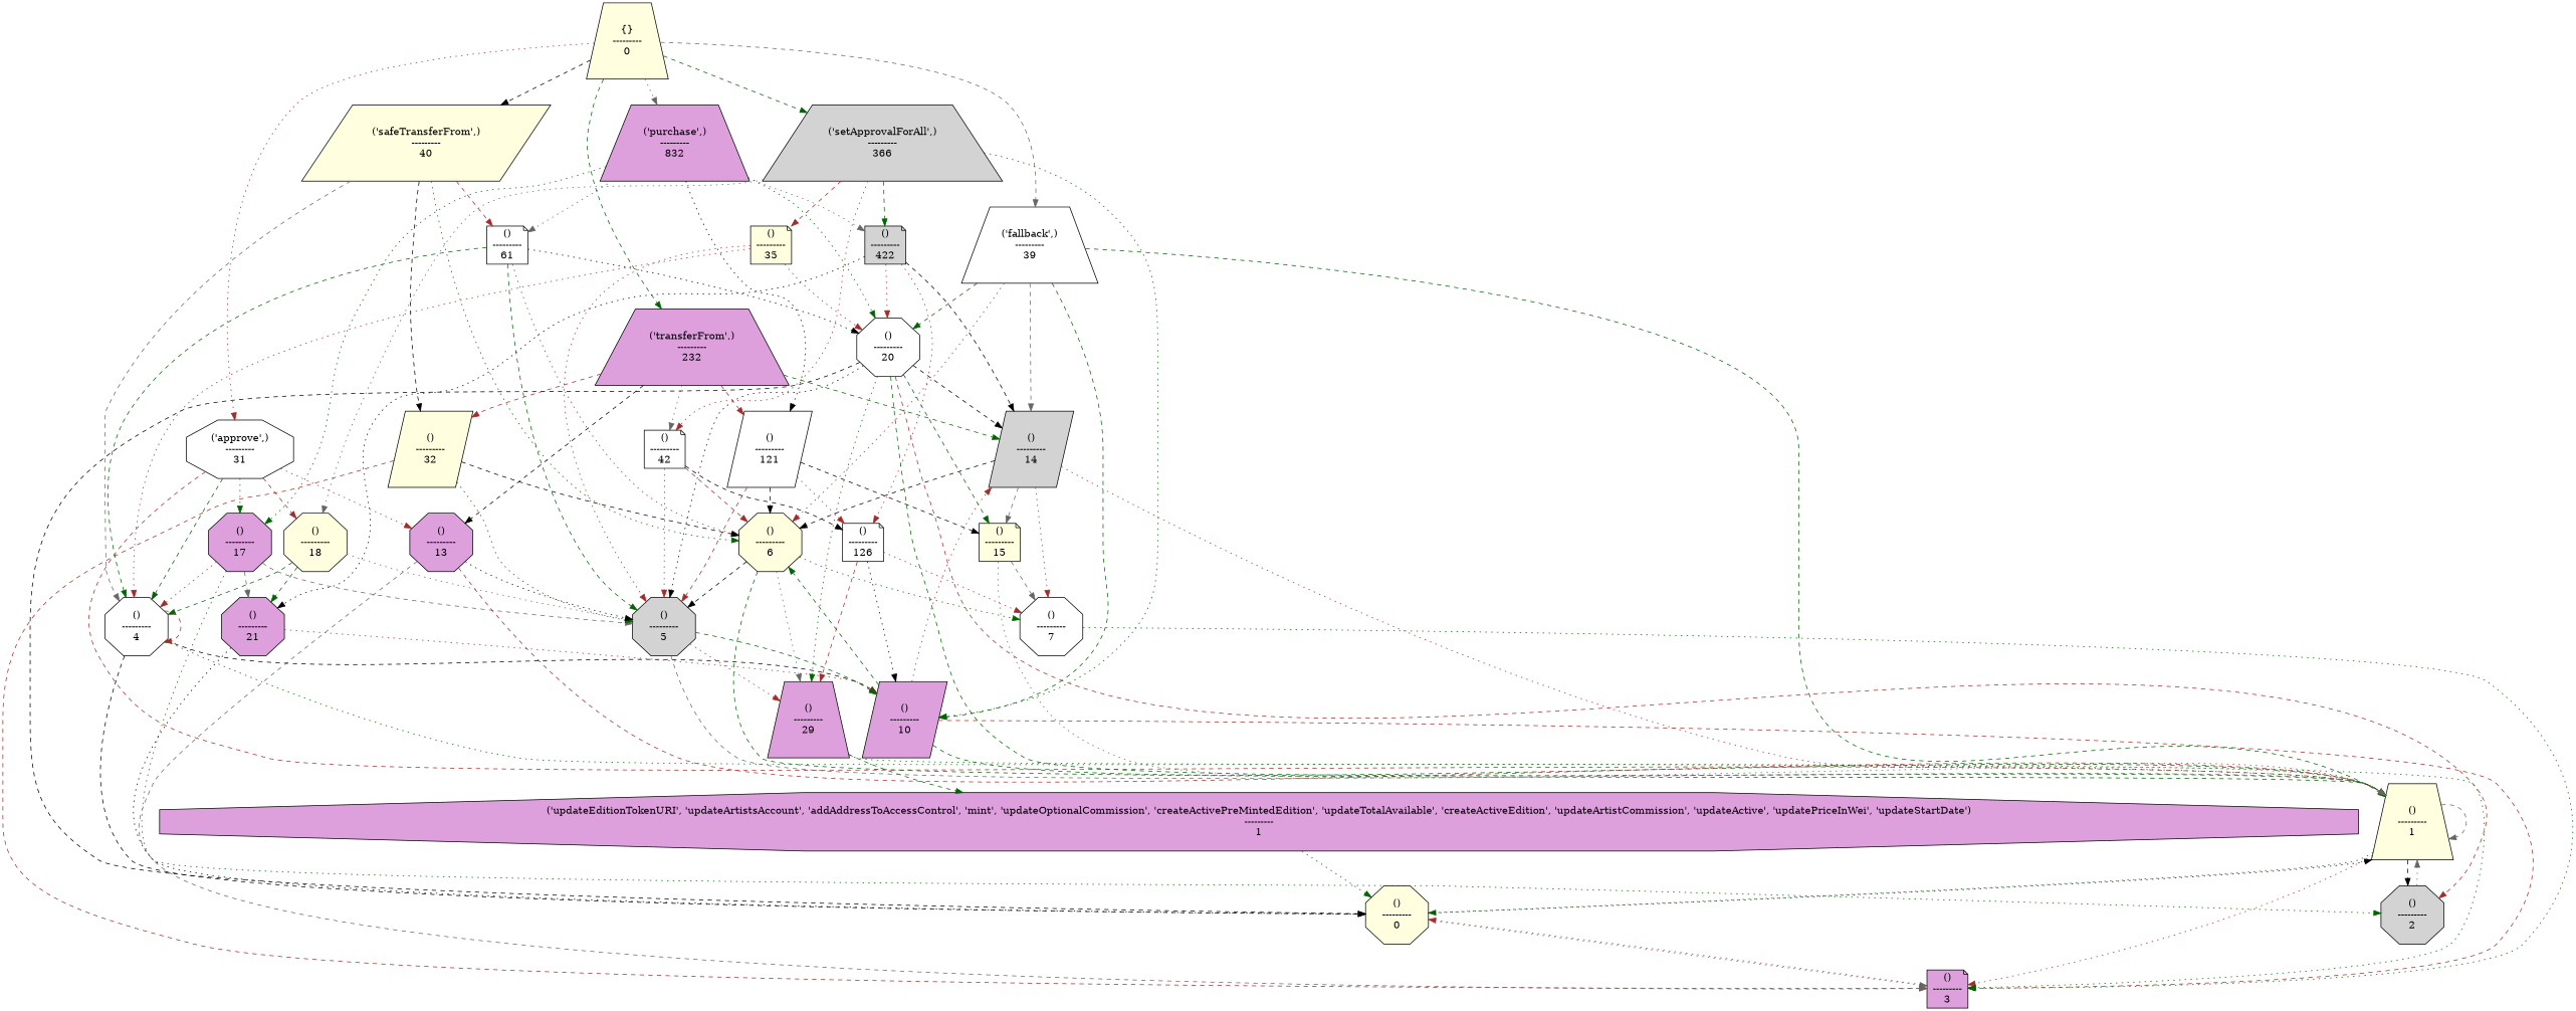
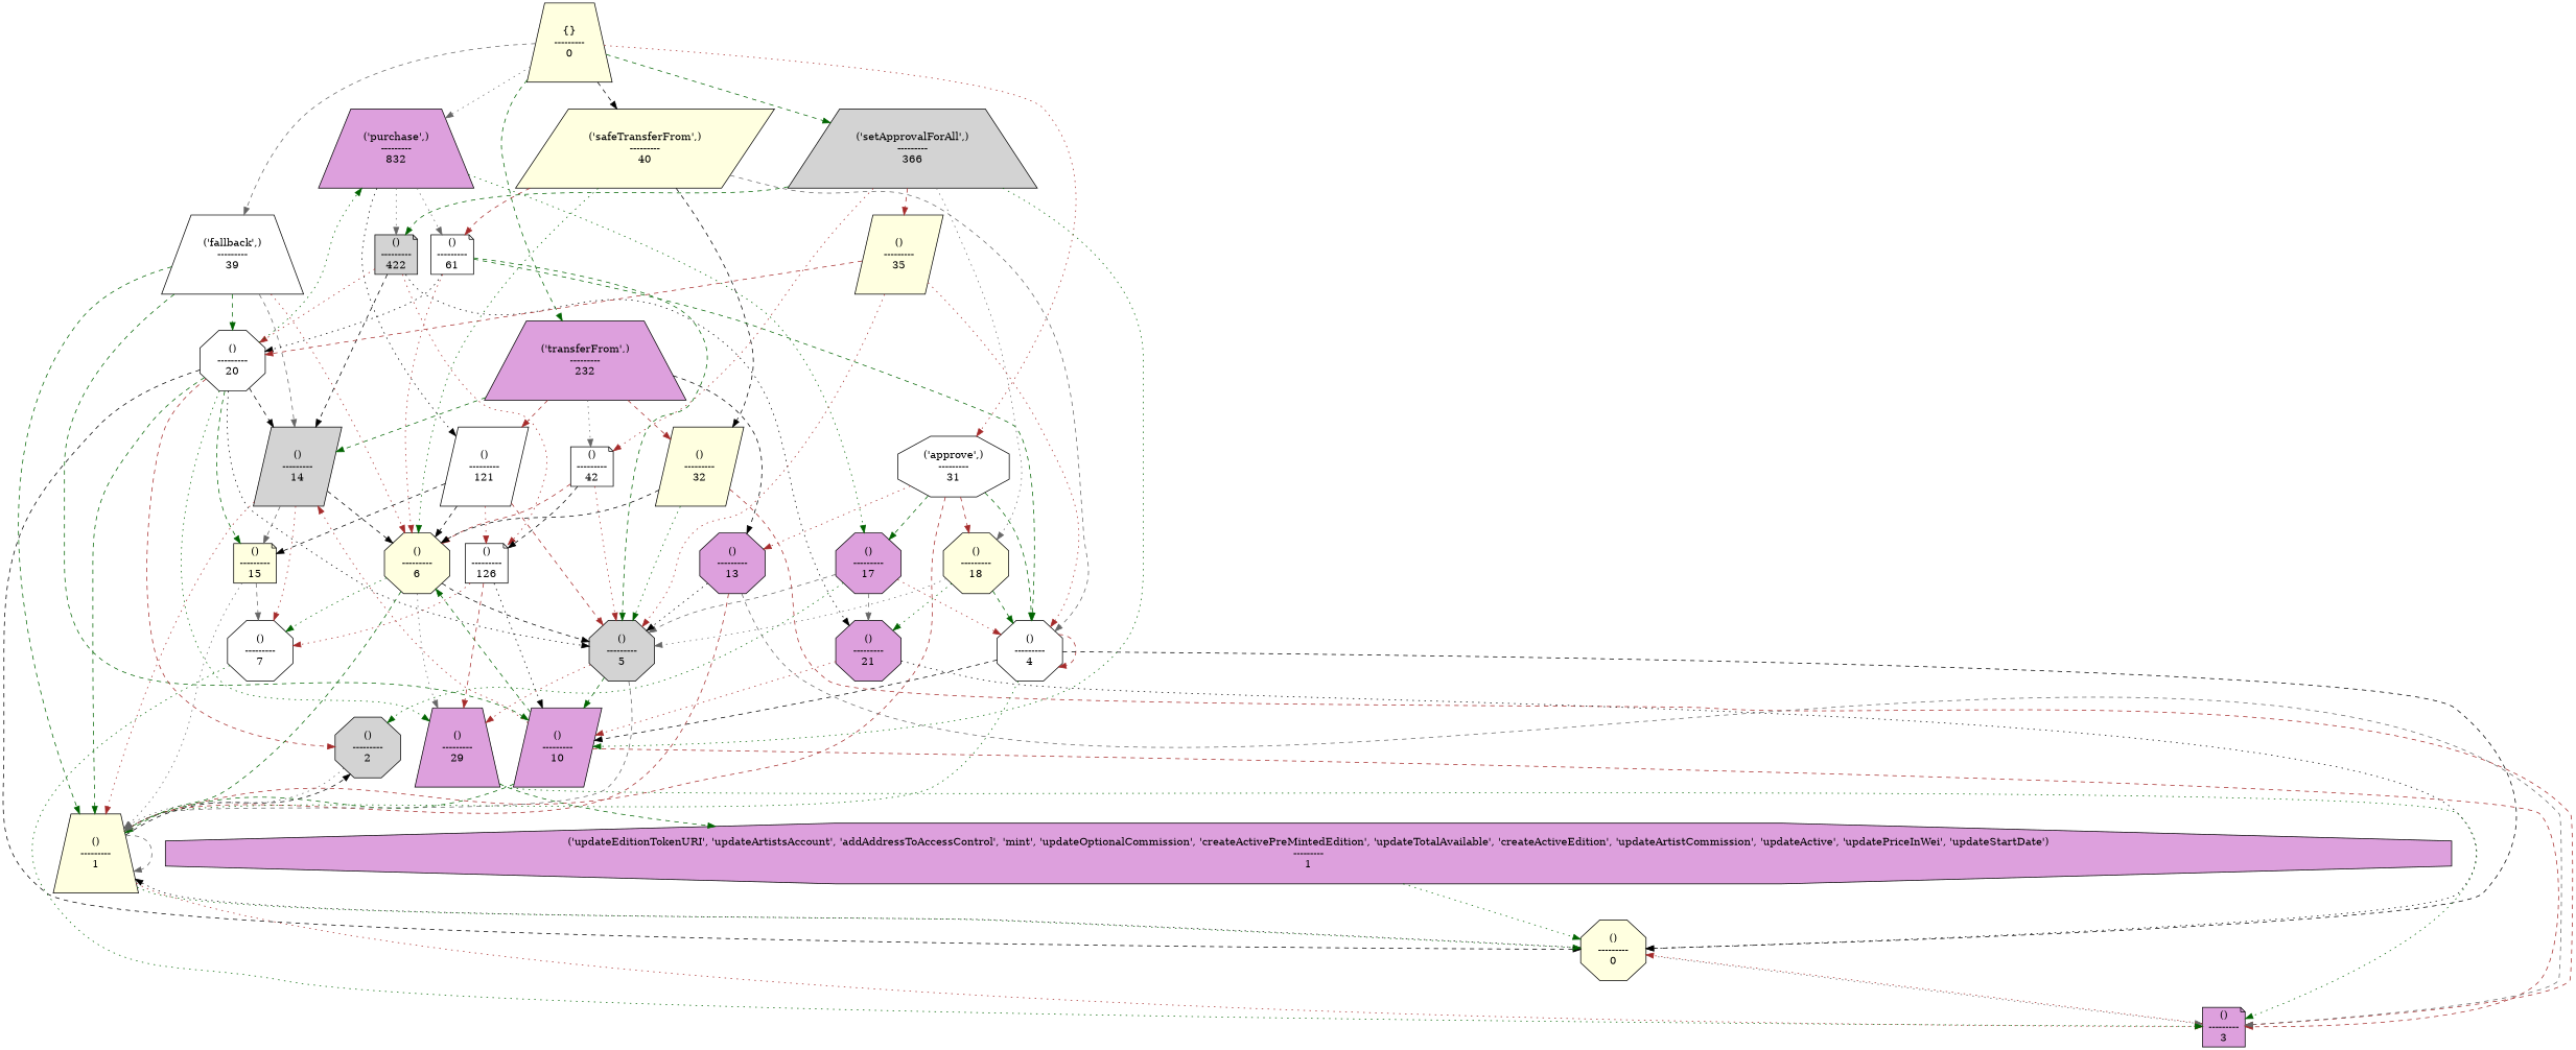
  strict digraph {
    node [fillcolor=lightyellow shape=octagon style=filled]
    edge [color=brown style=dashed]
    "{}\n---------\n0" [shape=trapezium]
    "('purchase',)\n---------\n832" [fillcolor=plum shape=trapezium]
    "('setApprovalForAll',)\n---------\n366" [fillcolor=lightgrey shape=trapezium]
    "('transferFrom',)\n---------\n232" [fillcolor=plum shape=trapezium]
    "('safeTransferFrom',)\n---------\n40" [shape=parallelogram]
    "('fallback',)\n---------\n39" [fillcolor=white shape=trapezium]
    "('approve',)\n---------\n31" [fillcolor=white]
    "()\n---------\n422" [fillcolor=lightgrey shape=note]
    "()\n---------\n20" [fillcolor=white]
    "()\n---------\n121" [fillcolor=white shape=parallelogram]
    "()\n---------\n61" [fillcolor=white shape=note]
    "()\n---------\n17" [fillcolor=plum]
    "()\n---------\n10" [fillcolor=plum shape=parallelogram]
    "()\n---------\n42" [fillcolor=white shape=note]
-   "()\n---------\n35" [shape=note]
+   "()\n---------\n35" [shape=parallelogram]
    "()\n---------\n18"
    "()\n---------\n14" [fillcolor=lightgrey shape=parallelogram]
    "()\n---------\n32" [shape=parallelogram]
    "()\n---------\n13" [fillcolor=plum]
    "()\n---------\n6"
    "()\n---------\n4" [fillcolor=white]
    "()\n---------\n1" [shape=trapezium]
    "()\n---------\n126" [fillcolor=white shape=note]
    "()\n---------\n21" [fillcolor=plum]
    "()\n---------\n29" [fillcolor=plum shape=trapezium]
    "()\n---------\n0"
    "()\n---------\n15" [shape=note]
    "()\n---------\n5" [fillcolor=lightgrey]
    "()\n---------\n2" [fillcolor=lightgrey]
    "()\n---------\n7" [fillcolor=white]
    "()\n---------\n3" [fillcolor=plum shape=note]
    "('updateEditionTokenURI', 'updateArtistsAccount', 'addAddressToAccessControl', 'mint', 'updateOptionalCommission', 'createActivePreMintedEdition', 'updateTotalAvailable', 'createActiveEdition', 'updateArtistCommission', 'updateActive', 'updatePriceInWei', 'updateStartDate')\n---------\n1" [fillcolor=plum]
    "{}\n---------\n0" -> "('purchase',)\n---------\n832" [color=gray40 style=dotted]
    "{}\n---------\n0" -> "('setApprovalForAll',)\n---------\n366" [color=darkgreen]
    "{}\n---------\n0" -> "('transferFrom',)\n---------\n232" [color=darkgreen]
    "{}\n---------\n0" -> "('safeTransferFrom',)\n---------\n40" [color=black]
    "{}\n---------\n0" -> "('fallback',)\n---------\n39" [color=gray40]
    "{}\n---------\n0" -> "('approve',)\n---------\n31" [style=dotted]
    "('purchase',)\n---------\n832" -> "()\n---------\n422" [color=gray40 style=dotted]
-   "('purchase',)\n---------\n832" -> "()\n---------\n20" [color=darkgreen style=dotted]
+   "()\n---------\n20" -> "('purchase',)\n---------\n832" [color=darkgreen style=dotted]
    "('purchase',)\n---------\n832" -> "()\n---------\n121" [color=black style=dotted]
    "('purchase',)\n---------\n832" -> "()\n---------\n61" [color=gray40 style=dotted]
    "('purchase',)\n---------\n832" -> "()\n---------\n17" [color=darkgreen style=dotted]
    "('setApprovalForAll',)\n---------\n366" -> "()\n---------\n422" [color=darkgreen]
    "('setApprovalForAll',)\n---------\n366" -> "()\n---------\n10" [color=darkgreen style=dotted]
    "('setApprovalForAll',)\n---------\n366" -> "()\n---------\n42" [style=dotted]
    "('setApprovalForAll',)\n---------\n366" -> "()\n---------\n35"
    "('setApprovalForAll',)\n---------\n366" -> "()\n---------\n18" [color=gray40 style=dotted]
    "('transferFrom',)\n---------\n232" -> "()\n---------\n121"
    "('transferFrom',)\n---------\n232" -> "()\n---------\n42" [color=gray40 style=dotted]
    "('transferFrom',)\n---------\n232" -> "()\n---------\n14" [color=darkgreen]
    "('transferFrom',)\n---------\n232" -> "()\n---------\n32"
    "('transferFrom',)\n---------\n232" -> "()\n---------\n13" [color=black]
    "('safeTransferFrom',)\n---------\n40" -> "()\n---------\n61"
    "('safeTransferFrom',)\n---------\n40" -> "()\n---------\n32" [color=black]
    "('safeTransferFrom',)\n---------\n40" -> "()\n---------\n6" [color=darkgreen style=dotted]
    "('safeTransferFrom',)\n---------\n40" -> "()\n---------\n4" [color=gray40]
    "('fallback',)\n---------\n39" -> "()\n---------\n20" [color=darkgreen]
    "('fallback',)\n---------\n39" -> "()\n---------\n10" [color=darkgreen]
    "('fallback',)\n---------\n39" -> "()\n---------\n14" [color=gray40]
    "('fallback',)\n---------\n39" -> "()\n---------\n6" [style=dotted]
    "('fallback',)\n---------\n39" -> "()\n---------\n1" [color=darkgreen]
-   "('approve',)\n---------\n31" -> "()\n---------\n17" [color=darkgreen style=dotted]
+   "('approve',)\n---------\n31" -> "()\n---------\n17" [color=darkgreen]
    "('approve',)\n---------\n31" -> "()\n---------\n18"
    "('approve',)\n---------\n31" -> "()\n---------\n13" [style=dotted]
    "('approve',)\n---------\n31" -> "()\n---------\n4" [color=darkgreen]
    "('approve',)\n---------\n31" -> "()\n---------\n1"
    "()\n---------\n422" -> "()\n---------\n20" [style=dotted]
    "()\n---------\n422" -> "()\n---------\n14" [color=black]
    "()\n---------\n422" -> "()\n---------\n126" [style=dotted]
    "()\n---------\n422" -> "()\n---------\n21" [color=black style=dotted]
    "()\n---------\n20" -> "()\n---------\n14" [color=black]
    "()\n---------\n20" -> "()\n---------\n1" [color=darkgreen]
    "()\n---------\n20" -> "()\n---------\n29" [color=darkgreen style=dotted]
    "()\n---------\n20" -> "()\n---------\n0" [color=black]
    "()\n---------\n20" -> "()\n---------\n15" [color=darkgreen]
    "()\n---------\n20" -> "()\n---------\n5" [color=black style=dotted]
    "()\n---------\n20" -> "()\n---------\n2"
    "()\n---------\n121" -> "()\n---------\n6" [color=black]
    "()\n---------\n121" -> "()\n---------\n126" [style=dotted]
    "()\n---------\n121" -> "()\n---------\n15" [color=black]
    "()\n---------\n121" -> "()\n---------\n5"
    "()\n---------\n61" -> "()\n---------\n20" [color=black style=dotted]
    "()\n---------\n61" -> "()\n---------\n6" [style=dotted]
    "()\n---------\n61" -> "()\n---------\n4" [color=darkgreen]
    "()\n---------\n61" -> "()\n---------\n5" [color=darkgreen]
    "()\n---------\n17" -> "()\n---------\n4" [style=dotted]
    "()\n---------\n17" -> "()\n---------\n21" [color=gray40]
    "()\n---------\n17" -> "()\n---------\n5" [color=gray40]
    "()\n---------\n17" -> "()\n---------\n2" [color=darkgreen style=dotted]
    "()\n---------\n10" -> "()\n---------\n14" [style=dotted]
    "()\n---------\n10" -> "()\n---------\n6" [color=darkgreen]
    "()\n---------\n10" -> "()\n---------\n1" [color=darkgreen]
    "()\n---------\n10" -> "()\n---------\n3"
    "()\n---------\n42" -> "()\n---------\n6"
    "()\n---------\n42" -> "()\n---------\n126" [color=black]
    "()\n---------\n42" -> "()\n---------\n5" [style=dotted]
-   "()\n---------\n35" -> "()\n---------\n20" [style=dotted]
+   "()\n---------\n35" -> "()\n---------\n20"
    "()\n---------\n35" -> "()\n---------\n4" [style=dotted]
    "()\n---------\n35" -> "()\n---------\n5" [style=dotted]
    "()\n---------\n18" -> "()\n---------\n4" [color=darkgreen]
-   "()\n---------\n18" -> "()\n---------\n21" [color=darkgreen]
+   "()\n---------\n18" -> "()\n---------\n21" [color=darkgreen style=dotted]
    "()\n---------\n18" -> "()\n---------\n5" [color=gray40 style=dotted]
    "()\n---------\n14" -> "()\n---------\n6" [color=black]
    "()\n---------\n14" -> "()\n---------\n1" [style=dotted]
    "()\n---------\n14" -> "()\n---------\n15" [color=gray40]
    "()\n---------\n14" -> "()\n---------\n7" [style=dotted]
    "()\n---------\n32" -> "()\n---------\n6" [color=black]
    "()\n---------\n32" -> "()\n---------\n5" [color=darkgreen style=dotted]
    "()\n---------\n32" -> "()\n---------\n3"
    "()\n---------\n13" -> "()\n---------\n1"
    "()\n---------\n13" -> "()\n---------\n5" [color=black style=dotted]
    "()\n---------\n13" -> "()\n---------\n3" [color=gray40]
    "()\n---------\n6" -> "()\n---------\n1" [color=darkgreen]
    "()\n---------\n6" -> "()\n---------\n29" [color=gray40 style=dotted]
    "()\n---------\n6" -> "()\n---------\n5" [color=black]
    "()\n---------\n6" -> "()\n---------\n7" [color=darkgreen style=dotted]
    "()\n---------\n4" -> "()\n---------\n10" [color=black]
    "()\n---------\n4" -> "()\n---------\n4"
    "()\n---------\n4" -> "()\n---------\n1" [color=darkgreen style=dotted]
    "()\n---------\n4" -> "()\n---------\n0" [color=black]
    "()\n---------\n1" -> "()\n---------\n1" [color=gray40]
    "()\n---------\n1" -> "()\n---------\n0" [color=darkgreen style=dotted]
    "()\n---------\n1" -> "()\n---------\n2" [color=black]
    "()\n---------\n1" -> "()\n---------\n3" [style=dotted]
    "()\n---------\n126" -> "()\n---------\n10" [color=black style=dotted]
    "()\n---------\n126" -> "()\n---------\n29"
    "()\n---------\n126" -> "()\n---------\n7" [style=dotted]
    "()\n---------\n21" -> "()\n---------\n10" [style=dotted]
    "()\n---------\n21" -> "()\n---------\n0" [color=black style=dotted]
    "()\n---------\n29" -> "()\n---------\n3" [color=darkgreen style=dotted]
    "()\n---------\n29" -> "('updateEditionTokenURI', 'updateArtistsAccount', 'addAddressToAccessControl', 'mint', 'updateOptionalCommission', 'createActivePreMintedEdition', 'updateTotalAvailable', 'createActiveEdition', 'updateArtistCommission', 'updateActive', 'updatePriceInWei', 'updateStartDate')\n---------\n1" [color=darkgreen]
    "()\n---------\n0" -> "()\n---------\n1" [color=black style=dotted]
    "()\n---------\n0" -> "()\n---------\n3" [color=gray40 style=dotted]
    "()\n---------\n15" -> "()\n---------\n1" [color=gray40 style=dotted]
    "()\n---------\n15" -> "()\n---------\n7" [color=gray40]
    "()\n---------\n5" -> "()\n---------\n10" [color=darkgreen]
    "()\n---------\n5" -> "()\n---------\n1" [color=gray40]
    "()\n---------\n5" -> "()\n---------\n29" [style=dotted]
    "()\n---------\n2" -> "()\n---------\n1" [color=gray40 style=dotted]
    "()\n---------\n7" -> "()\n---------\n3" [color=darkgreen style=dotted]
    "()\n---------\n3" -> "()\n---------\n0" [style=dotted]
    "('updateEditionTokenURI', 'updateArtistsAccount', 'addAddressToAccessControl', 'mint', 'updateOptionalCommission', 'createActivePreMintedEdition', 'updateTotalAvailable', 'createActiveEdition', 'updateArtistCommission', 'updateActive', 'updatePriceInWei', 'updateStartDate')\n---------\n1" -> "()\n---------\n0" [color=darkgreen style=dotted]
  }
